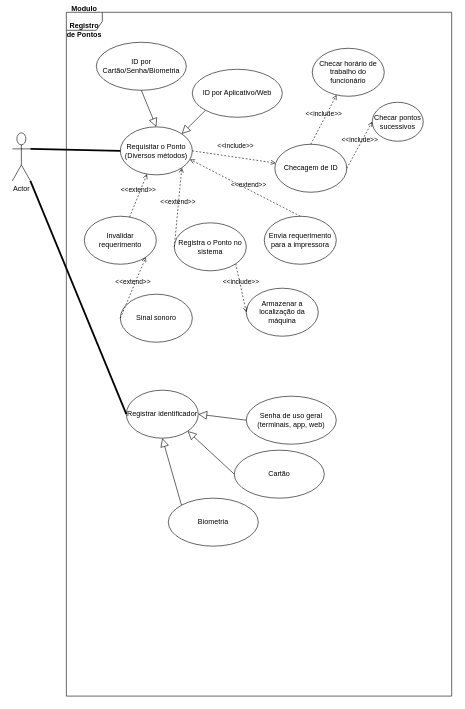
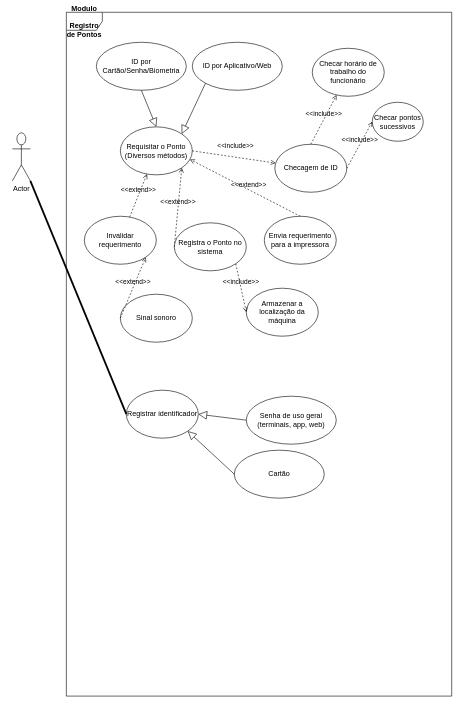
  <mxCell id="0" />
  <mxCell id="1" parent="0" />
  <mxCell id="2" value="&lt;span style=&quot;font-weight: 700&quot;&gt;Modulo&lt;/span&gt;&lt;br style=&quot;font-weight: 700&quot;&gt;&lt;br style=&quot;font-weight: 700&quot;&gt;&lt;span style=&quot;font-weight: 700 ; font-family: &amp;#34;helvetica&amp;#34;&quot;&gt;Registro de Pontos&lt;/span&gt;" style="shape=umlFrame;whiteSpace=wrap;html=1;" parent="1" vertex="1"><mxGeometry x="110" y="20" width="642.43" height="1140" as="geometry" /></mxCell>
  <mxCell id="3" value="Actor" style="shape=umlActor;verticalLabelPosition=bottom;verticalAlign=top;html=1;outlineConnect=0;" parent="1" vertex="1"><mxGeometry x="20" y="221" width="30" height="80" as="geometry" /></mxCell>
  <mxCell id="4" value="Requisitar o Ponto&lt;br&gt;(Diversos métodos)" style="ellipse;whiteSpace=wrap;html=1;" parent="1" vertex="1"><mxGeometry x="200" y="211" width="120" height="80" as="geometry" /></mxCell>
  <mxCell id="5" value="Checagem de ID" style="ellipse;whiteSpace=wrap;html=1;" parent="1" vertex="1"><mxGeometry x="457.57" y="240" width="120" height="80" as="geometry" /></mxCell>
  <mxCell id="6" value="&amp;lt;&amp;lt;include&amp;gt;&amp;gt;" style="html=1;verticalAlign=bottom;labelBackgroundColor=none;endArrow=open;endFill=0;dashed=1;exitX=1;exitY=0.5;exitDx=0;exitDy=0;" parent="1" source="4" target="5" edge="1"><mxGeometry x="0.013" y="10" width="160" relative="1" as="geometry"><mxPoint x="307.57" y="320" as="sourcePoint" /><mxPoint x="537.57" y="350" as="targetPoint" /><mxPoint as="offset" /></mxGeometry></mxCell>
  <mxCell id="7" value="Registra o Ponto no sistema" style="ellipse;whiteSpace=wrap;html=1;" parent="1" vertex="1"><mxGeometry x="290" y="371" width="120" height="80" as="geometry" /></mxCell>
  <mxCell id="8" value="Invalidar requerimento" style="ellipse;whiteSpace=wrap;html=1;" parent="1" vertex="1"><mxGeometry x="140" y="360" width="120" height="80" as="geometry" /></mxCell>
- <mxCell id="9" value="" style="endArrow=none;startArrow=none;endFill=0;startFill=0;endSize=8;html=1;verticalAlign=bottom;labelBackgroundColor=none;strokeWidth=3;exitX=1;exitY=0.333;exitDx=0;exitDy=0;exitPerimeter=0;entryX=0;entryY=0.5;entryDx=0;entryDy=0;" parent="1" source="3" target="4" edge="1"><mxGeometry width="160" relative="1" as="geometry"><mxPoint x="320" y="280" as="sourcePoint" /><mxPoint x="480" y="280" as="targetPoint" /></mxGeometry></mxCell>
  <mxCell id="10" value="Sinal sonoro" style="ellipse;whiteSpace=wrap;html=1;" parent="1" vertex="1"><mxGeometry x="200" y="490" width="120" height="80" as="geometry" /></mxCell>
  <mxCell id="11" value="&amp;lt;&amp;lt;extend&amp;gt;&amp;gt;" style="html=1;verticalAlign=bottom;labelBackgroundColor=none;endArrow=open;endFill=0;dashed=1;exitX=0;exitY=0.5;exitDx=0;exitDy=0;entryX=1;entryY=1;entryDx=0;entryDy=0;" parent="1" source="10" target="8" edge="1"><mxGeometry width="160" relative="1" as="geometry"><mxPoint x="320" y="270" as="sourcePoint" /><mxPoint x="480" y="270" as="targetPoint" /></mxGeometry></mxCell>
  <mxCell id="12" value="&amp;lt;&amp;lt;extend&amp;gt;&amp;gt;" style="html=1;verticalAlign=bottom;labelBackgroundColor=none;endArrow=open;endFill=0;dashed=1;entryX=1;entryY=1;entryDx=0;entryDy=0;exitX=0;exitY=0.5;exitDx=0;exitDy=0;" parent="1" source="7" target="4" edge="1"><mxGeometry width="160" relative="1" as="geometry"><mxPoint x="377.57" y="340" as="sourcePoint" /><mxPoint x="289.996" y="348.284" as="targetPoint" /></mxGeometry></mxCell>
  <mxCell id="13" value="&amp;lt;&amp;lt;extend&amp;gt;&amp;gt;" style="html=1;verticalAlign=bottom;labelBackgroundColor=none;endArrow=open;endFill=0;dashed=1;" parent="1" source="8" target="4" edge="1"><mxGeometry width="160" relative="1" as="geometry"><mxPoint x="320" y="270" as="sourcePoint" /><mxPoint x="480" y="270" as="targetPoint" /></mxGeometry></mxCell>
  <mxCell id="14" value="Envia requerimento para a impressora" style="ellipse;whiteSpace=wrap;html=1;" parent="1" vertex="1"><mxGeometry x="440" y="360" width="120" height="80" as="geometry" /></mxCell>
  <mxCell id="15" value="&amp;lt;&amp;lt;extend&amp;gt;&amp;gt;" style="html=1;verticalAlign=bottom;labelBackgroundColor=none;endArrow=open;endFill=0;dashed=1;entryX=0.967;entryY=0.678;entryDx=0;entryDy=0;exitX=0.5;exitY=0;exitDx=0;exitDy=0;entryPerimeter=0;" parent="1" source="14" target="4" edge="1"><mxGeometry x="-0.065" y="-1" width="160" relative="1" as="geometry"><mxPoint x="557.57" y="391" as="sourcePoint" /><mxPoint x="717.57" y="391" as="targetPoint" /><mxPoint y="1" as="offset" /></mxGeometry></mxCell>
  <mxCell id="16" value="ID por Cartão/Senha/Biometria" style="ellipse;whiteSpace=wrap;html=1;" parent="1" vertex="1"><mxGeometry x="160" y="70" width="150" height="80" as="geometry" /></mxCell>
  <mxCell id="17" value="" style="edgeStyle=none;html=1;endSize=12;endArrow=block;endFill=0;exitX=0.5;exitY=1;exitDx=0;exitDy=0;entryX=0.5;entryY=0;entryDx=0;entryDy=0;" parent="1" source="16" target="4" edge="1"><mxGeometry width="160" relative="1" as="geometry"><mxPoint x="140" y="140" as="sourcePoint" /><mxPoint x="300" y="140" as="targetPoint" /></mxGeometry></mxCell>
- <mxCell id="18" value="ID por Aplicativo/Web" style="ellipse;whiteSpace=wrap;html=1;" parent="1" vertex="1"><mxGeometry x="320" y="115" width="150" height="80" as="geometry" /></mxCell>
+ <mxCell id="18" value="ID por Aplicativo/Web" style="ellipse;whiteSpace=wrap;html=1;" parent="1" vertex="1"><mxGeometry x="320" y="70" width="150" height="80" as="geometry" /></mxCell>
  <mxCell id="19" value="" style="edgeStyle=none;html=1;endSize=12;endArrow=block;endFill=0;exitX=0;exitY=1;exitDx=0;exitDy=0;entryX=1;entryY=0;entryDx=0;entryDy=0;" parent="1" source="18" target="4" edge="1"><mxGeometry width="160" relative="1" as="geometry"><mxPoint x="302.57" y="210" as="sourcePoint" /><mxPoint x="289.996" y="291.716" as="targetPoint" /></mxGeometry></mxCell>
  <mxCell id="20" value="Checar pontos sucessivos" style="ellipse;whiteSpace=wrap;html=1;" parent="1" vertex="1"><mxGeometry x="620" y="170" width="85" height="65" as="geometry" /></mxCell>
  <mxCell id="21" value="&amp;lt;&amp;lt;include&amp;gt;&amp;gt;" style="html=1;verticalAlign=bottom;labelBackgroundColor=none;endArrow=open;endFill=0;dashed=1;exitX=1;exitY=0.5;exitDx=0;exitDy=0;entryX=0;entryY=0.5;entryDx=0;entryDy=0;" parent="1" source="5" target="20" edge="1"><mxGeometry width="160" relative="1" as="geometry"><mxPoint x="377.57" y="320" as="sourcePoint" /><mxPoint x="537.57" y="320" as="targetPoint" /></mxGeometry></mxCell>
  <mxCell id="22" value="Checar horário de trabalho do funcionário" style="ellipse;whiteSpace=wrap;html=1;" parent="1" vertex="1"><mxGeometry x="520" y="80" width="120" height="80" as="geometry" /></mxCell>
  <mxCell id="23" value="&amp;lt;&amp;lt;include&amp;gt;&amp;gt;" style="html=1;verticalAlign=bottom;labelBackgroundColor=none;endArrow=open;endFill=0;dashed=1;exitX=0.5;exitY=0;exitDx=0;exitDy=0;" parent="1" source="5" target="22" edge="1"><mxGeometry width="160" relative="1" as="geometry"><mxPoint x="517.57" y="240" as="sourcePoint" /><mxPoint x="617.57" y="211" as="targetPoint" /></mxGeometry></mxCell>
  <mxCell id="24" value="Armazenar a localização da máquina" style="ellipse;whiteSpace=wrap;html=1;" parent="1" vertex="1"><mxGeometry x="410" y="480" width="120" height="80" as="geometry" /></mxCell>
  <mxCell id="25" value="Registrar identificador" style="ellipse;whiteSpace=wrap;html=1;" parent="1" vertex="1"><mxGeometry x="210" y="650" width="120" height="80" as="geometry" /></mxCell>
  <mxCell id="26" value="" style="endArrow=none;startArrow=none;endFill=0;startFill=0;endSize=8;html=1;verticalAlign=bottom;labelBackgroundColor=none;strokeWidth=3;exitX=1;exitY=1;exitDx=0;exitDy=0;exitPerimeter=0;entryX=0;entryY=0.5;entryDx=0;entryDy=0;" parent="1" source="3" target="25" edge="1"><mxGeometry width="160" relative="1" as="geometry"><mxPoint x="60" y="257.667" as="sourcePoint" /><mxPoint x="140" y="260" as="targetPoint" /></mxGeometry></mxCell>
  <mxCell id="27" value="Senha de uso geral (terminais, app, web)" style="ellipse;whiteSpace=wrap;html=1;" parent="1" vertex="1"><mxGeometry x="410" y="660" width="150" height="80" as="geometry" /></mxCell>
  <mxCell id="28" value="Cartão" style="ellipse;whiteSpace=wrap;html=1;" parent="1" vertex="1"><mxGeometry x="390" y="750" width="150" height="80" as="geometry" /></mxCell>
- <mxCell id="29" value="Biometria" style="ellipse;whiteSpace=wrap;html=1;" parent="1" vertex="1"><mxGeometry x="280" y="830" width="150" height="80" as="geometry" /></mxCell>
  <mxCell id="30" value="" style="edgeStyle=none;html=1;endSize=12;endArrow=block;endFill=0;exitX=0;exitY=0.5;exitDx=0;exitDy=0;entryX=1;entryY=0.5;entryDx=0;entryDy=0;" parent="1" source="27" target="25" edge="1"><mxGeometry width="160" relative="1" as="geometry"><mxPoint x="325" y="260" as="sourcePoint" /><mxPoint x="320" y="310" as="targetPoint" /></mxGeometry></mxCell>
  <mxCell id="31" value="" style="edgeStyle=none;html=1;endSize=12;endArrow=block;endFill=0;exitX=0;exitY=0.5;exitDx=0;exitDy=0;entryX=1;entryY=1;entryDx=0;entryDy=0;" parent="1" source="28" target="25" edge="1"><mxGeometry width="160" relative="1" as="geometry"><mxPoint x="440" y="660" as="sourcePoint" /><mxPoint x="332" y="738" as="targetPoint" /></mxGeometry></mxCell>
- <mxCell id="32" value="" style="edgeStyle=none;html=1;endSize=12;endArrow=block;endFill=0;entryX=0.5;entryY=1;entryDx=0;entryDy=0;exitX=0;exitY=0;exitDx=0;exitDy=0;" parent="1" source="29" target="25" edge="1"><mxGeometry width="160" relative="1" as="geometry"><mxPoint x="440" y="660" as="sourcePoint" /><mxPoint x="600" y="660" as="targetPoint" /></mxGeometry></mxCell>
  <mxCell id="33" value="&amp;lt;&amp;lt;include&amp;gt;&amp;gt;" style="html=1;verticalAlign=bottom;labelBackgroundColor=none;endArrow=open;endFill=0;dashed=1;exitX=1;exitY=1;exitDx=0;exitDy=0;entryX=0;entryY=0.5;entryDx=0;entryDy=0;" parent="1" source="7" target="24" edge="1"><mxGeometry width="160" relative="1" as="geometry"><mxPoint x="320" y="330" as="sourcePoint" /><mxPoint x="480" y="330" as="targetPoint" /></mxGeometry></mxCell>
